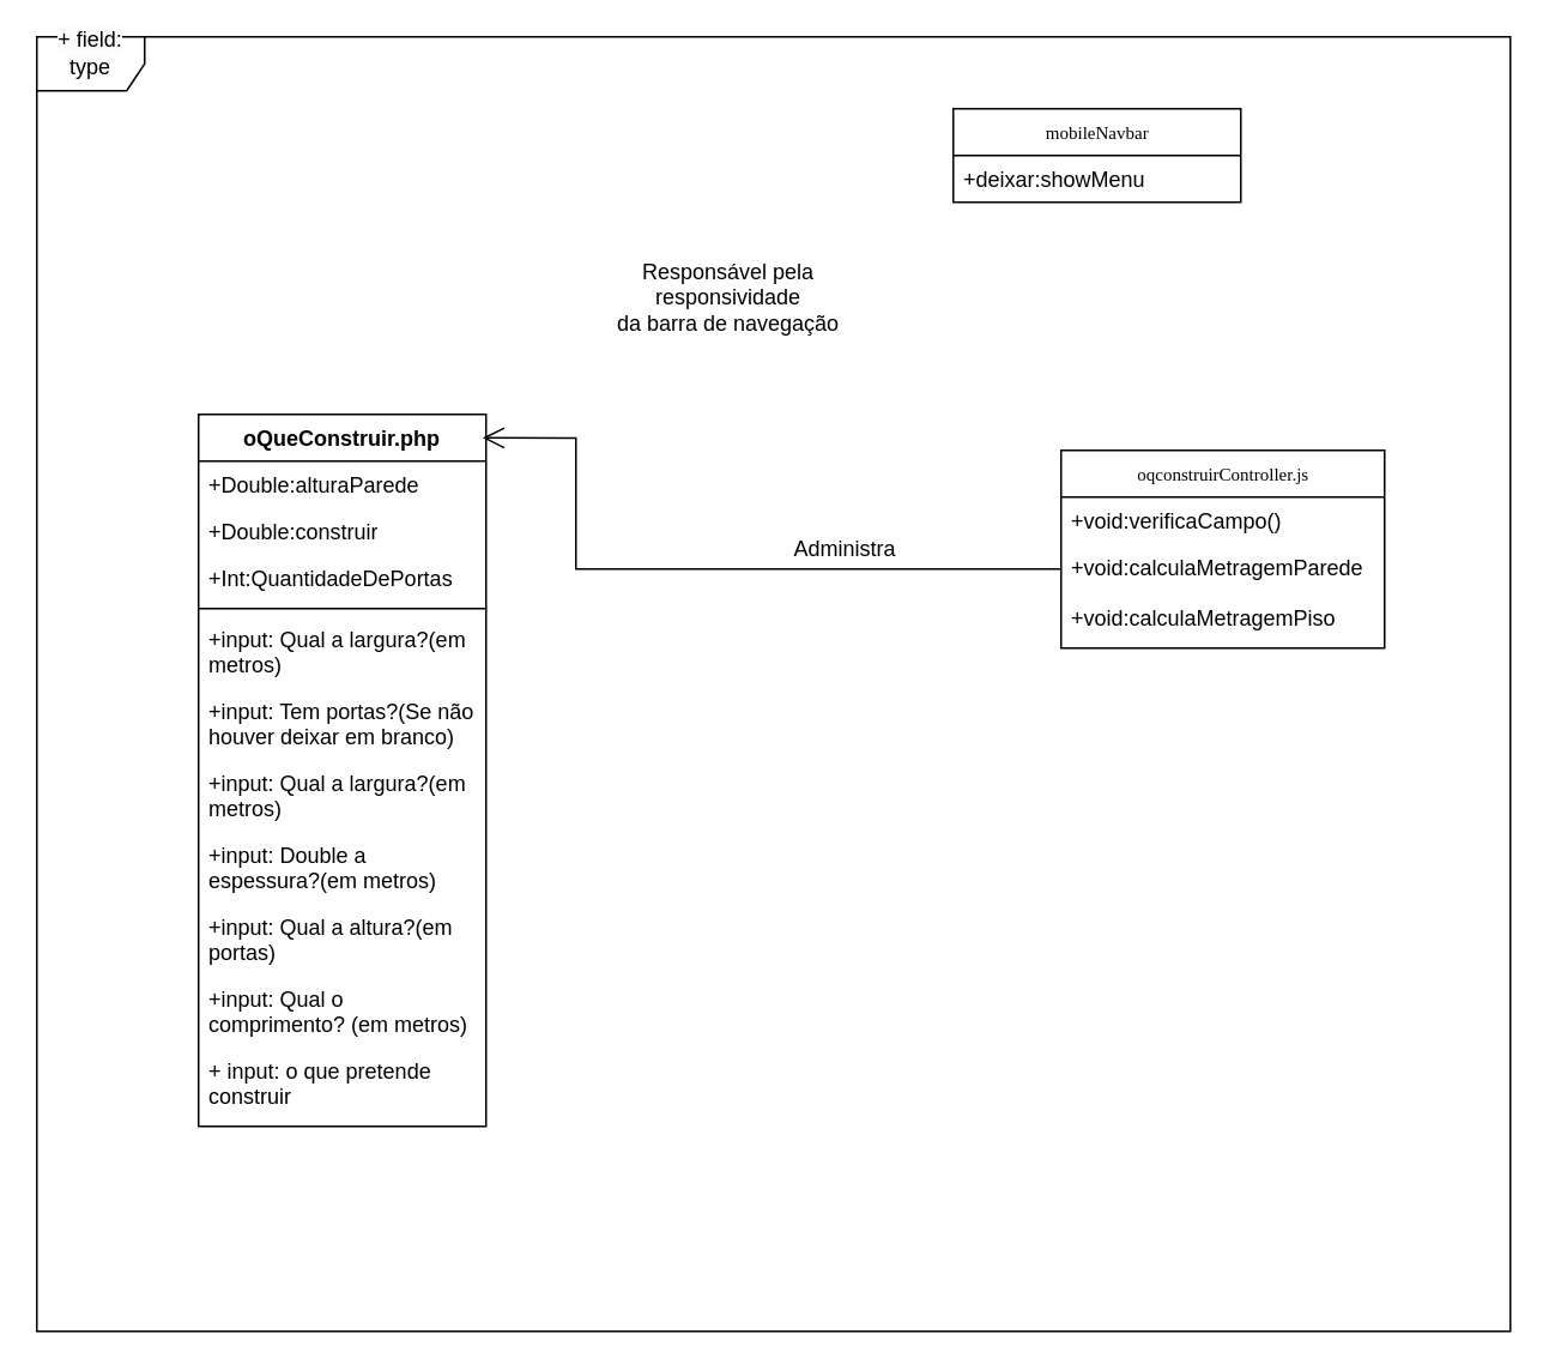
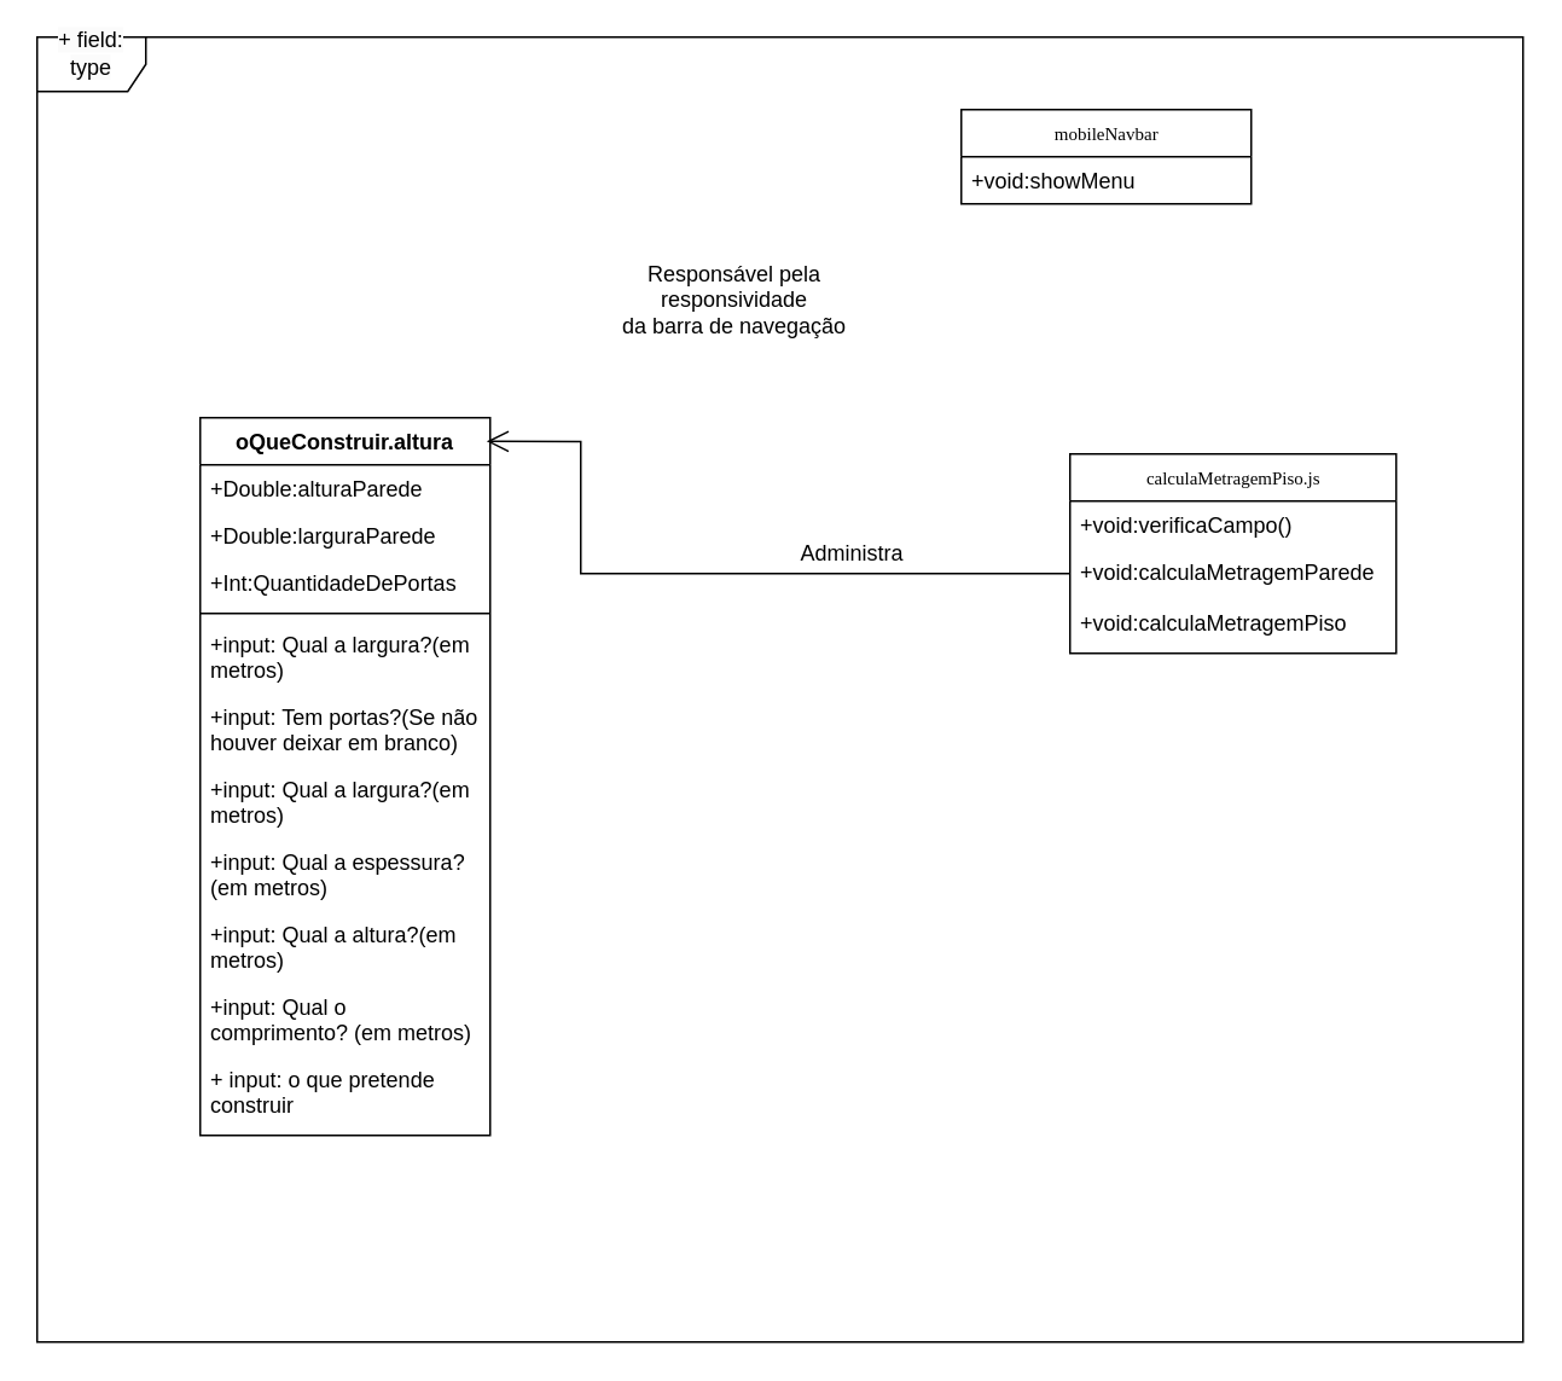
  <mxCell id="0" />
  <mxCell id="1" parent="0" />
  <mxCell id="2" value="&#10;&lt;span style=&quot;color: rgb(0, 0, 0); font-family: Helvetica; font-size: 12px; font-style: normal; font-variant-ligatures: normal; font-variant-caps: normal; font-weight: 400; letter-spacing: normal; orphans: 2; text-align: left; text-indent: 0px; text-transform: none; widows: 2; word-spacing: 0px; -webkit-text-stroke-width: 0px; white-space: normal; background-color: rgb(251, 251, 251); text-decoration-thickness: initial; text-decoration-style: initial; text-decoration-color: initial; display: inline !important; float: none;&quot;&gt;+ field: type&lt;/span&gt;&#10;&#10;" style="shape=umlFrame;whiteSpace=wrap;html=1;rounded=0;shadow=0;comic=0;labelBackgroundColor=none;strokeWidth=1;fontFamily=Verdana;fontSize=10;align=center;" parent="1" vertex="1"><mxGeometry x="20" y="20" width="820" height="720" as="geometry" /></mxCell>
- <mxCell id="3" value="oqconstruirController.js" style="swimlane;html=1;fontStyle=0;childLayout=stackLayout;horizontal=1;startSize=26;fillColor=none;horizontalStack=0;resizeParent=1;resizeLast=0;collapsible=1;marginBottom=0;swimlaneFillColor=#ffffff;rounded=0;shadow=0;comic=0;labelBackgroundColor=none;strokeWidth=1;fontFamily=Verdana;fontSize=10;align=center;" parent="1" vertex="1"><mxGeometry x="590" y="250" width="180" height="110" as="geometry" /></mxCell>
+ <mxCell id="3" value="calculaMetragemPiso.js" style="swimlane;html=1;fontStyle=0;childLayout=stackLayout;horizontal=1;startSize=26;fillColor=none;horizontalStack=0;resizeParent=1;resizeLast=0;collapsible=1;marginBottom=0;swimlaneFillColor=#ffffff;rounded=0;shadow=0;comic=0;labelBackgroundColor=none;strokeWidth=1;fontFamily=Verdana;fontSize=10;align=center;" parent="1" vertex="1"><mxGeometry x="590" y="250" width="180" height="110" as="geometry" /></mxCell>
  <mxCell id="4" value="+void:verificaCampo()" style="text;html=1;strokeColor=none;fillColor=none;align=left;verticalAlign=top;spacingLeft=4;spacingRight=4;whiteSpace=wrap;overflow=hidden;rotatable=0;points=[[0,0.5],[1,0.5]];portConstraint=eastwest;" parent="3" vertex="1"><mxGeometry y="26" width="180" height="26" as="geometry" /></mxCell>
  <mxCell id="5" value="+void:calculaMetragemParede" style="text;html=1;strokeColor=none;fillColor=none;align=left;verticalAlign=top;spacingLeft=4;spacingRight=4;whiteSpace=wrap;overflow=hidden;rotatable=0;points=[[0,0.5],[1,0.5]];portConstraint=eastwest;" parent="3" vertex="1"><mxGeometry y="52" width="180" height="28" as="geometry" /></mxCell>
  <mxCell id="6" value="+void:calculaMetragemPiso" style="text;html=1;strokeColor=none;fillColor=none;align=left;verticalAlign=top;spacingLeft=4;spacingRight=4;whiteSpace=wrap;overflow=hidden;rotatable=0;points=[[0,0.5],[1,0.5]];portConstraint=eastwest;" vertex="1" parent="3"><mxGeometry y="80" width="180" height="28" as="geometry" /></mxCell>
  <mxCell id="7" value="mobileNavbar" style="swimlane;html=1;fontStyle=0;childLayout=stackLayout;horizontal=1;startSize=26;fillColor=none;horizontalStack=0;resizeParent=1;resizeLast=0;collapsible=1;marginBottom=0;swimlaneFillColor=#ffffff;rounded=0;shadow=0;comic=0;labelBackgroundColor=none;strokeWidth=1;fontFamily=Verdana;fontSize=10;align=center;" parent="1" vertex="1"><mxGeometry x="530" y="60" width="160" height="52" as="geometry" /></mxCell>
- <mxCell id="8" value="+deixar:showMenu" style="text;html=1;strokeColor=none;fillColor=none;align=left;verticalAlign=top;spacingLeft=4;spacingRight=4;whiteSpace=wrap;overflow=hidden;rotatable=0;points=[[0,0.5],[1,0.5]];portConstraint=eastwest;" parent="7" vertex="1"><mxGeometry y="26" width="160" height="26" as="geometry" /></mxCell>
+ <mxCell id="8" value="+void:showMenu" style="text;html=1;strokeColor=none;fillColor=none;align=left;verticalAlign=top;spacingLeft=4;spacingRight=4;whiteSpace=wrap;overflow=hidden;rotatable=0;points=[[0,0.5],[1,0.5]];portConstraint=eastwest;" parent="7" vertex="1"><mxGeometry y="26" width="160" height="26" as="geometry" /></mxCell>
  <mxCell id="9" value="Administra" style="text;html=1;align=center;verticalAlign=middle;whiteSpace=wrap;rounded=0;" vertex="1" parent="1"><mxGeometry x="440" y="290" width="60" height="30" as="geometry" /></mxCell>
  <mxCell id="10" value="Responsável pela responsividade&lt;div&gt;da barra de navegação&lt;/div&gt;" style="text;html=1;align=center;verticalAlign=middle;whiteSpace=wrap;rounded=0;" vertex="1" parent="1"><mxGeometry x="340" y="140" width="130" height="50" as="geometry" /></mxCell>
- <mxCell id="11" value="oQueConstruir.php" style="swimlane;fontStyle=1;align=center;verticalAlign=top;childLayout=stackLayout;horizontal=1;startSize=26;horizontalStack=0;resizeParent=1;resizeParentMax=0;resizeLast=0;collapsible=1;marginBottom=0;whiteSpace=wrap;html=1;spacingLeft=4;spacingRight=4;fontFamily=Helvetica;fontSize=12;fontColor=default;fillColor=none;gradientColor=none;" vertex="1" parent="1"><mxGeometry x="110" y="230" width="160" height="396" as="geometry" /></mxCell>
+ <mxCell id="11" value="oQueConstruir.altura" style="swimlane;fontStyle=1;align=center;verticalAlign=top;childLayout=stackLayout;horizontal=1;startSize=26;horizontalStack=0;resizeParent=1;resizeParentMax=0;resizeLast=0;collapsible=1;marginBottom=0;whiteSpace=wrap;html=1;spacingLeft=4;spacingRight=4;fontFamily=Helvetica;fontSize=12;fontColor=default;fillColor=none;gradientColor=none;" vertex="1" parent="1"><mxGeometry x="110" y="230" width="160" height="396" as="geometry" /></mxCell>
  <mxCell id="12" value="+Double:alturaParede" style="text;strokeColor=none;fillColor=none;align=left;verticalAlign=top;spacingLeft=4;spacingRight=4;overflow=hidden;rotatable=0;points=[[0,0.5],[1,0.5]];portConstraint=eastwest;whiteSpace=wrap;html=1;fontFamily=Helvetica;fontSize=12;fontColor=default;" vertex="1" parent="11"><mxGeometry y="26" width="160" height="26" as="geometry" /></mxCell>
- <mxCell id="13" value="+Double:construir" style="text;strokeColor=none;fillColor=none;align=left;verticalAlign=top;spacingLeft=4;spacingRight=4;overflow=hidden;rotatable=0;points=[[0,0.5],[1,0.5]];portConstraint=eastwest;whiteSpace=wrap;html=1;fontFamily=Helvetica;fontSize=12;fontColor=default;" vertex="1" parent="11"><mxGeometry y="52" width="160" height="26" as="geometry" /></mxCell>
+ <mxCell id="13" value="+Double:larguraParede" style="text;strokeColor=none;fillColor=none;align=left;verticalAlign=top;spacingLeft=4;spacingRight=4;overflow=hidden;rotatable=0;points=[[0,0.5],[1,0.5]];portConstraint=eastwest;whiteSpace=wrap;html=1;fontFamily=Helvetica;fontSize=12;fontColor=default;" vertex="1" parent="11"><mxGeometry y="52" width="160" height="26" as="geometry" /></mxCell>
  <mxCell id="14" value="+Int:QuantidadeDePortas" style="text;strokeColor=none;fillColor=none;align=left;verticalAlign=top;spacingLeft=4;spacingRight=4;overflow=hidden;rotatable=0;points=[[0,0.5],[1,0.5]];portConstraint=eastwest;whiteSpace=wrap;html=1;fontFamily=Helvetica;fontSize=12;fontColor=default;" vertex="1" parent="11"><mxGeometry y="78" width="160" height="26" as="geometry" /></mxCell>
  <mxCell id="15" value="" style="line;strokeWidth=1;fillColor=none;align=left;verticalAlign=middle;spacingTop=-1;spacingLeft=3;spacingRight=3;rotatable=0;labelPosition=right;points=[];portConstraint=eastwest;strokeColor=inherit;fontFamily=Helvetica;fontSize=12;fontColor=default;" vertex="1" parent="11"><mxGeometry y="104" width="160" height="8" as="geometry" /></mxCell>
  <mxCell id="16" value="+input: Qual a largura?(em metros)" style="text;html=1;strokeColor=none;fillColor=none;align=left;verticalAlign=top;spacingLeft=4;spacingRight=4;whiteSpace=wrap;overflow=hidden;rotatable=0;points=[[0,0.5],[1,0.5]];portConstraint=eastwest;" parent="11" vertex="1"><mxGeometry y="112" width="160" height="40" as="geometry" /></mxCell>
  <mxCell id="17" value="+input: Tem portas?(Se não houver deixar em branco)" style="text;html=1;strokeColor=none;fillColor=none;align=left;verticalAlign=top;spacingLeft=4;spacingRight=4;whiteSpace=wrap;overflow=hidden;rotatable=0;points=[[0,0.5],[1,0.5]];portConstraint=eastwest;" vertex="1" parent="11"><mxGeometry y="152" width="160" height="40" as="geometry" /></mxCell>
  <mxCell id="18" value="+input: Qual a largura?(em metros)" style="text;html=1;strokeColor=none;fillColor=none;align=left;verticalAlign=top;spacingLeft=4;spacingRight=4;whiteSpace=wrap;overflow=hidden;rotatable=0;points=[[0,0.5],[1,0.5]];portConstraint=eastwest;" vertex="1" parent="11"><mxGeometry y="192" width="160" height="40" as="geometry" /></mxCell>
- <mxCell id="19" value="+input: Double a espessura?(em metros)" style="text;html=1;strokeColor=none;fillColor=none;align=left;verticalAlign=top;spacingLeft=4;spacingRight=4;whiteSpace=wrap;overflow=hidden;rotatable=0;points=[[0,0.5],[1,0.5]];portConstraint=eastwest;" vertex="1" parent="11"><mxGeometry y="232" width="160" height="40" as="geometry" /></mxCell>
- <mxCell id="20" value="+input: Qual a altura?(em portas)" style="text;html=1;strokeColor=none;fillColor=none;align=left;verticalAlign=top;spacingLeft=4;spacingRight=4;whiteSpace=wrap;overflow=hidden;rotatable=0;points=[[0,0.5],[1,0.5]];portConstraint=eastwest;" vertex="1" parent="11"><mxGeometry y="272" width="160" height="40" as="geometry" /></mxCell>
+ <mxCell id="19" value="+input: Qual a espessura?(em metros)" style="text;html=1;strokeColor=none;fillColor=none;align=left;verticalAlign=top;spacingLeft=4;spacingRight=4;whiteSpace=wrap;overflow=hidden;rotatable=0;points=[[0,0.5],[1,0.5]];portConstraint=eastwest;" vertex="1" parent="11"><mxGeometry y="232" width="160" height="40" as="geometry" /></mxCell>
+ <mxCell id="20" value="+input: Qual a altura?(em metros)" style="text;html=1;strokeColor=none;fillColor=none;align=left;verticalAlign=top;spacingLeft=4;spacingRight=4;whiteSpace=wrap;overflow=hidden;rotatable=0;points=[[0,0.5],[1,0.5]];portConstraint=eastwest;" vertex="1" parent="11"><mxGeometry y="272" width="160" height="40" as="geometry" /></mxCell>
  <mxCell id="21" value="+input: Qual o comprimento? (em metros)" style="text;html=1;strokeColor=none;fillColor=none;align=left;verticalAlign=top;spacingLeft=4;spacingRight=4;whiteSpace=wrap;overflow=hidden;rotatable=0;points=[[0,0.5],[1,0.5]];portConstraint=eastwest;" parent="11" vertex="1"><mxGeometry y="312" width="160" height="40" as="geometry" /></mxCell>
  <mxCell id="22" value="+ input: o que pretende construir" style="text;html=1;strokeColor=none;fillColor=none;align=left;verticalAlign=top;spacingLeft=4;spacingRight=4;whiteSpace=wrap;overflow=hidden;rotatable=0;points=[[0,0.5],[1,0.5]];portConstraint=eastwest;" parent="11" vertex="1"><mxGeometry y="352" width="160" height="44" as="geometry" /></mxCell>
  <mxCell id="23" style="edgeStyle=orthogonalEdgeStyle;rounded=0;html=1;labelBackgroundColor=none;startFill=0;endArrow=open;endFill=0;endSize=10;fontFamily=Verdana;fontSize=10;dashed=0;entryX=0.988;entryY=0.033;entryDx=0;entryDy=0;exitX=0;exitY=0.5;exitDx=0;exitDy=0;entryPerimeter=0;" parent="1" source="5" target="11" edge="1"><mxGeometry relative="1" as="geometry"><mxPoint x="280" y="137" as="sourcePoint" /><Array as="points"><mxPoint x="320" y="316" /><mxPoint x="320" y="243" /></Array></mxGeometry></mxCell>
